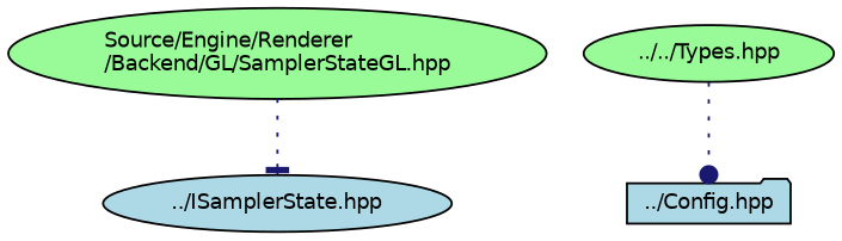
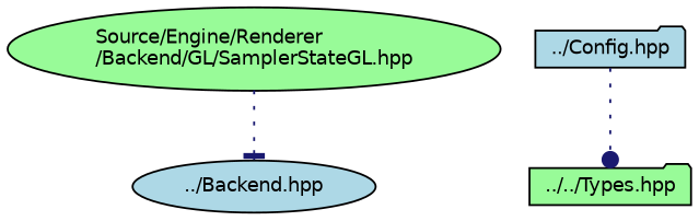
  digraph {
    node [color=black fillcolor=palegreen fontname=Helvetica fontsize=10 shape=ellipse style=filled]
    edge [color=midnightblue fontname=Helvetica fontsize=10 labelfontname=Helvetica labelfontsize=10 style=dotted]
    n1 [fontcolor=black height=0.2 label="Source/Engine/Renderer\l/Backend/GL/SamplerStateGL.hpp" width=0.4]
-   n2 [fillcolor=lightblue height=0.2 label="../ISamplerState.hpp" width=0.4]
-   n3 [height=0.2 label="../../Types.hpp" width=0.4]
+   n2 [fillcolor=lightblue height=0.2 label="../Backend.hpp" width=0.4]
+   n3 [height=0.2 label="../../Types.hpp" shape=folder width=0.4]
    n4 [fillcolor=lightblue height=0.2 label="../Config.hpp" shape=folder width=0.4]
    n1 -> n2 [arrowhead=tee]
-   n3 -> n4 [arrowhead=dot]
+   n4 -> n3 [arrowhead=dot]
  }
